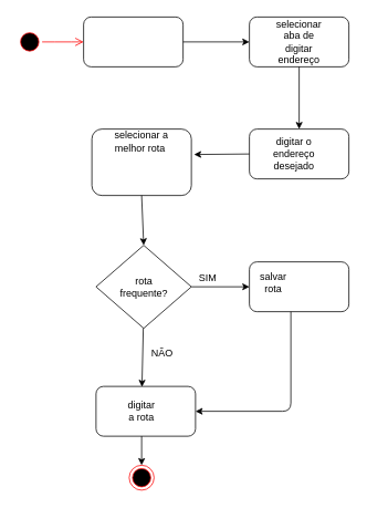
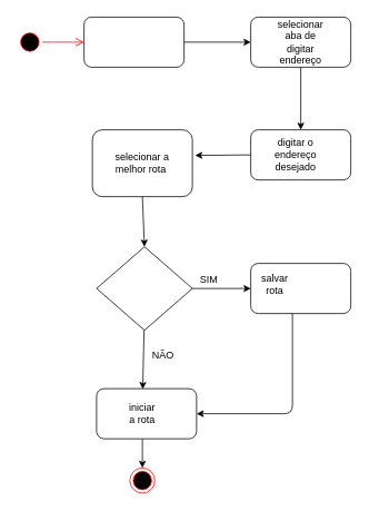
  <mxCell id="0" />
  <mxCell id="1" parent="0" />
  <mxCell id="2" value="" style="ellipse;html=1;shape=startState;fillColor=#000000;strokeColor=#ff0000;" vertex="1" parent="1"><mxGeometry x="20" y="35" width="30" height="30" as="geometry" /></mxCell>
  <mxCell id="3" value="" style="edgeStyle=orthogonalEdgeStyle;html=1;verticalAlign=bottom;endArrow=open;endSize=8;strokeColor=#ff0000;" edge="1" source="2" parent="1"><mxGeometry relative="1" as="geometry"><mxPoint x="100" y="50" as="targetPoint" /></mxGeometry></mxCell>
  <mxCell id="4" value="" style="rounded=1;whiteSpace=wrap;html=1;" vertex="1" parent="1"><mxGeometry x="100" y="20" width="120" height="60" as="geometry" /></mxCell>
  <mxCell id="5" value="" style="rounded=1;whiteSpace=wrap;html=1;" vertex="1" parent="1"><mxGeometry x="300" y="20" width="120" height="60" as="geometry" /></mxCell>
  <mxCell id="6" value="" style="endArrow=classic;html=1;entryX=0;entryY=0.5;entryDx=0;entryDy=0;exitX=1;exitY=0.5;exitDx=0;exitDy=0;" edge="1" parent="1" source="4" target="5"><mxGeometry width="50" height="50" relative="1" as="geometry"><mxPoint x="220" y="55" as="sourcePoint" /><mxPoint x="300" y="50" as="targetPoint" /></mxGeometry></mxCell>
  <mxCell id="7" value="selecionar aba de digitar endereço" style="text;html=1;strokeColor=none;fillColor=none;align=center;verticalAlign=middle;whiteSpace=wrap;rounded=0;" vertex="1" parent="1"><mxGeometry x="340" y="40" width="40" height="20" as="geometry" /></mxCell>
  <mxCell id="8" value="" style="rounded=1;whiteSpace=wrap;html=1;" vertex="1" parent="1"><mxGeometry x="300" y="155" width="120" height="60" as="geometry" /></mxCell>
  <mxCell id="9" value="digitar o endereço desejado" style="text;html=1;strokeColor=none;fillColor=none;align=center;verticalAlign=middle;whiteSpace=wrap;rounded=0;" vertex="1" parent="1"><mxGeometry x="334" y="175" width="40" height="20" as="geometry" /></mxCell>
  <mxCell id="10" value="" style="rounded=1;whiteSpace=wrap;html=1;" vertex="1" parent="1"><mxGeometry x="110" y="155" width="120" height="80" as="geometry" /></mxCell>
- <mxCell id="11" value="selecionar a melhor rota&amp;nbsp;" style="text;html=1;strokeColor=none;fillColor=none;align=center;verticalAlign=middle;whiteSpace=wrap;rounded=0;" vertex="1" parent="1"><mxGeometry x="125" y="160" width="90" height="20" as="geometry" /></mxCell>
+ <mxCell id="11" value="selecionar a melhor rota&amp;nbsp;" style="text;html=1;strokeColor=none;fillColor=none;align=center;verticalAlign=middle;whiteSpace=wrap;rounded=0;" vertex="1" parent="1"><mxGeometry x="125" y="185" width="90" height="20" as="geometry" /></mxCell>
  <mxCell id="12" value="" style="rhombus;whiteSpace=wrap;html=1;" vertex="1" parent="1"><mxGeometry x="115" y="295" width="115" height="100" as="geometry" /></mxCell>
- <mxCell id="13" value="rota frequente?" style="text;html=1;strokeColor=none;fillColor=none;align=center;verticalAlign=middle;whiteSpace=wrap;rounded=0;" vertex="1" parent="1"><mxGeometry x="152.5" y="335" width="40" height="20" as="geometry" /></mxCell>
  <mxCell id="14" value="" style="rounded=1;whiteSpace=wrap;html=1;" vertex="1" parent="1"><mxGeometry x="300" y="315" width="120" height="60" as="geometry" /></mxCell>
  <mxCell id="15" value="salvar rota" style="text;html=1;strokeColor=none;fillColor=none;align=center;verticalAlign=middle;whiteSpace=wrap;rounded=0;" vertex="1" parent="1"><mxGeometry x="309" y="330" width="40" height="20" as="geometry" /></mxCell>
  <mxCell id="16" value="" style="rounded=1;whiteSpace=wrap;html=1;" vertex="1" parent="1"><mxGeometry x="115" y="465" width="120" height="60" as="geometry" /></mxCell>
- <mxCell id="17" value="digitar a rota" style="text;html=1;strokeColor=none;fillColor=none;align=center;verticalAlign=middle;whiteSpace=wrap;rounded=0;" vertex="1" parent="1"><mxGeometry x="150" y="485" width="40" height="20" as="geometry" /></mxCell>
+ <mxCell id="17" value="iniciar a rota" style="text;html=1;strokeColor=none;fillColor=none;align=center;verticalAlign=middle;whiteSpace=wrap;rounded=0;" vertex="1" parent="1"><mxGeometry x="150" y="485" width="40" height="20" as="geometry" /></mxCell>
  <mxCell id="18" value="" style="endArrow=classic;html=1;entryX=0;entryY=0.5;entryDx=0;entryDy=0;" edge="1" parent="1" target="14"><mxGeometry width="50" height="50" relative="1" as="geometry"><mxPoint x="230" y="345" as="sourcePoint" /><mxPoint x="280" y="295" as="targetPoint" /></mxGeometry></mxCell>
  <mxCell id="19" value="" style="endArrow=classic;html=1;entryX=1;entryY=0.5;entryDx=0;entryDy=0;" edge="1" parent="1" target="16"><mxGeometry width="50" height="50" relative="1" as="geometry"><mxPoint x="350" y="375" as="sourcePoint" /><mxPoint x="400" y="325" as="targetPoint" /><Array as="points"><mxPoint x="350" y="495" /></Array></mxGeometry></mxCell>
  <mxCell id="20" value="" style="endArrow=classic;html=1;entryX=0.445;entryY=0.01;entryDx=0;entryDy=0;entryPerimeter=0;" edge="1" parent="1"><mxGeometry width="50" height="50" relative="1" as="geometry"><mxPoint x="172" y="395" as="sourcePoint" /><mxPoint x="170.4" y="465.6" as="targetPoint" /></mxGeometry></mxCell>
  <mxCell id="21" value="" style="endArrow=classic;html=1;" edge="1" parent="1" target="22"><mxGeometry width="50" height="50" relative="1" as="geometry"><mxPoint x="170" y="525" as="sourcePoint" /><mxPoint x="170" y="575" as="targetPoint" /></mxGeometry></mxCell>
  <mxCell id="22" value="" style="ellipse;html=1;shape=endState;fillColor=#000000;strokeColor=#ff0000;" vertex="1" parent="1"><mxGeometry x="155" y="560" width="30" height="30" as="geometry" /></mxCell>
  <mxCell id="23" value="" style="endArrow=classic;html=1;exitX=0;exitY=0.5;exitDx=0;exitDy=0;entryX=1.027;entryY=0.383;entryDx=0;entryDy=0;entryPerimeter=0;" edge="1" parent="1" source="8" target="10"><mxGeometry width="50" height="50" relative="1" as="geometry"><mxPoint x="330" y="215" as="sourcePoint" /><mxPoint x="300" y="255" as="targetPoint" /></mxGeometry></mxCell>
  <mxCell id="24" value="" style="endArrow=classic;html=1;exitX=0.5;exitY=1;exitDx=0;exitDy=0;entryX=0.5;entryY=0;entryDx=0;entryDy=0;" edge="1" parent="1" source="5" target="8"><mxGeometry width="50" height="50" relative="1" as="geometry"><mxPoint x="330" y="215" as="sourcePoint" /><mxPoint x="380" y="165" as="targetPoint" /></mxGeometry></mxCell>
  <mxCell id="25" value="" style="endArrow=classic;html=1;entryX=0.5;entryY=0;entryDx=0;entryDy=0;exitX=0.5;exitY=1;exitDx=0;exitDy=0;" edge="1" parent="1" source="10" target="12"><mxGeometry width="50" height="50" relative="1" as="geometry"><mxPoint x="330" y="215" as="sourcePoint" /><mxPoint x="380" y="165" as="targetPoint" /></mxGeometry></mxCell>
  <mxCell id="26" value="SIM" style="text;html=1;strokeColor=none;fillColor=none;align=center;verticalAlign=middle;whiteSpace=wrap;rounded=0;" vertex="1" parent="1"><mxGeometry x="230" y="325" width="40" height="20" as="geometry" /></mxCell>
  <mxCell id="27" value="NÃO" style="text;html=1;strokeColor=none;fillColor=none;align=center;verticalAlign=middle;whiteSpace=wrap;rounded=0;" vertex="1" parent="1"><mxGeometry x="175" y="415" width="40" height="20" as="geometry" /></mxCell>
